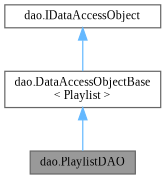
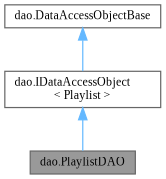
  digraph {
    fontname="Liberation Serif"
    node [color=gray40 fillcolor=white fontname="Liberation Serif" fontsize=10 shape=box style=filled]
    edge [color=steelblue1 dir=back fontname="Liberation Serif" fontsize=10 labelfontname=Helvetica labelfontsize=10 style=solid]
    n1 [fillcolor=grey60 fontcolor=black height=0.2 label="dao.PlaylistDAO" width=0.4]
-   n2 [height=0.2 label="dao.IDataAccessObject" width=0.4]
-   n3 [height=0.2 label="dao.DataAccessObjectBase\l\< Playlist \>" width=0.4]
+   n2 [height=0.2 label="dao.DataAccessObjectBase" width=0.4]
+   n3 [height=0.2 label="dao.IDataAccessObject\l\< Playlist \>" width=0.4]
    n2 -> n3
    n3 -> n1
  }
